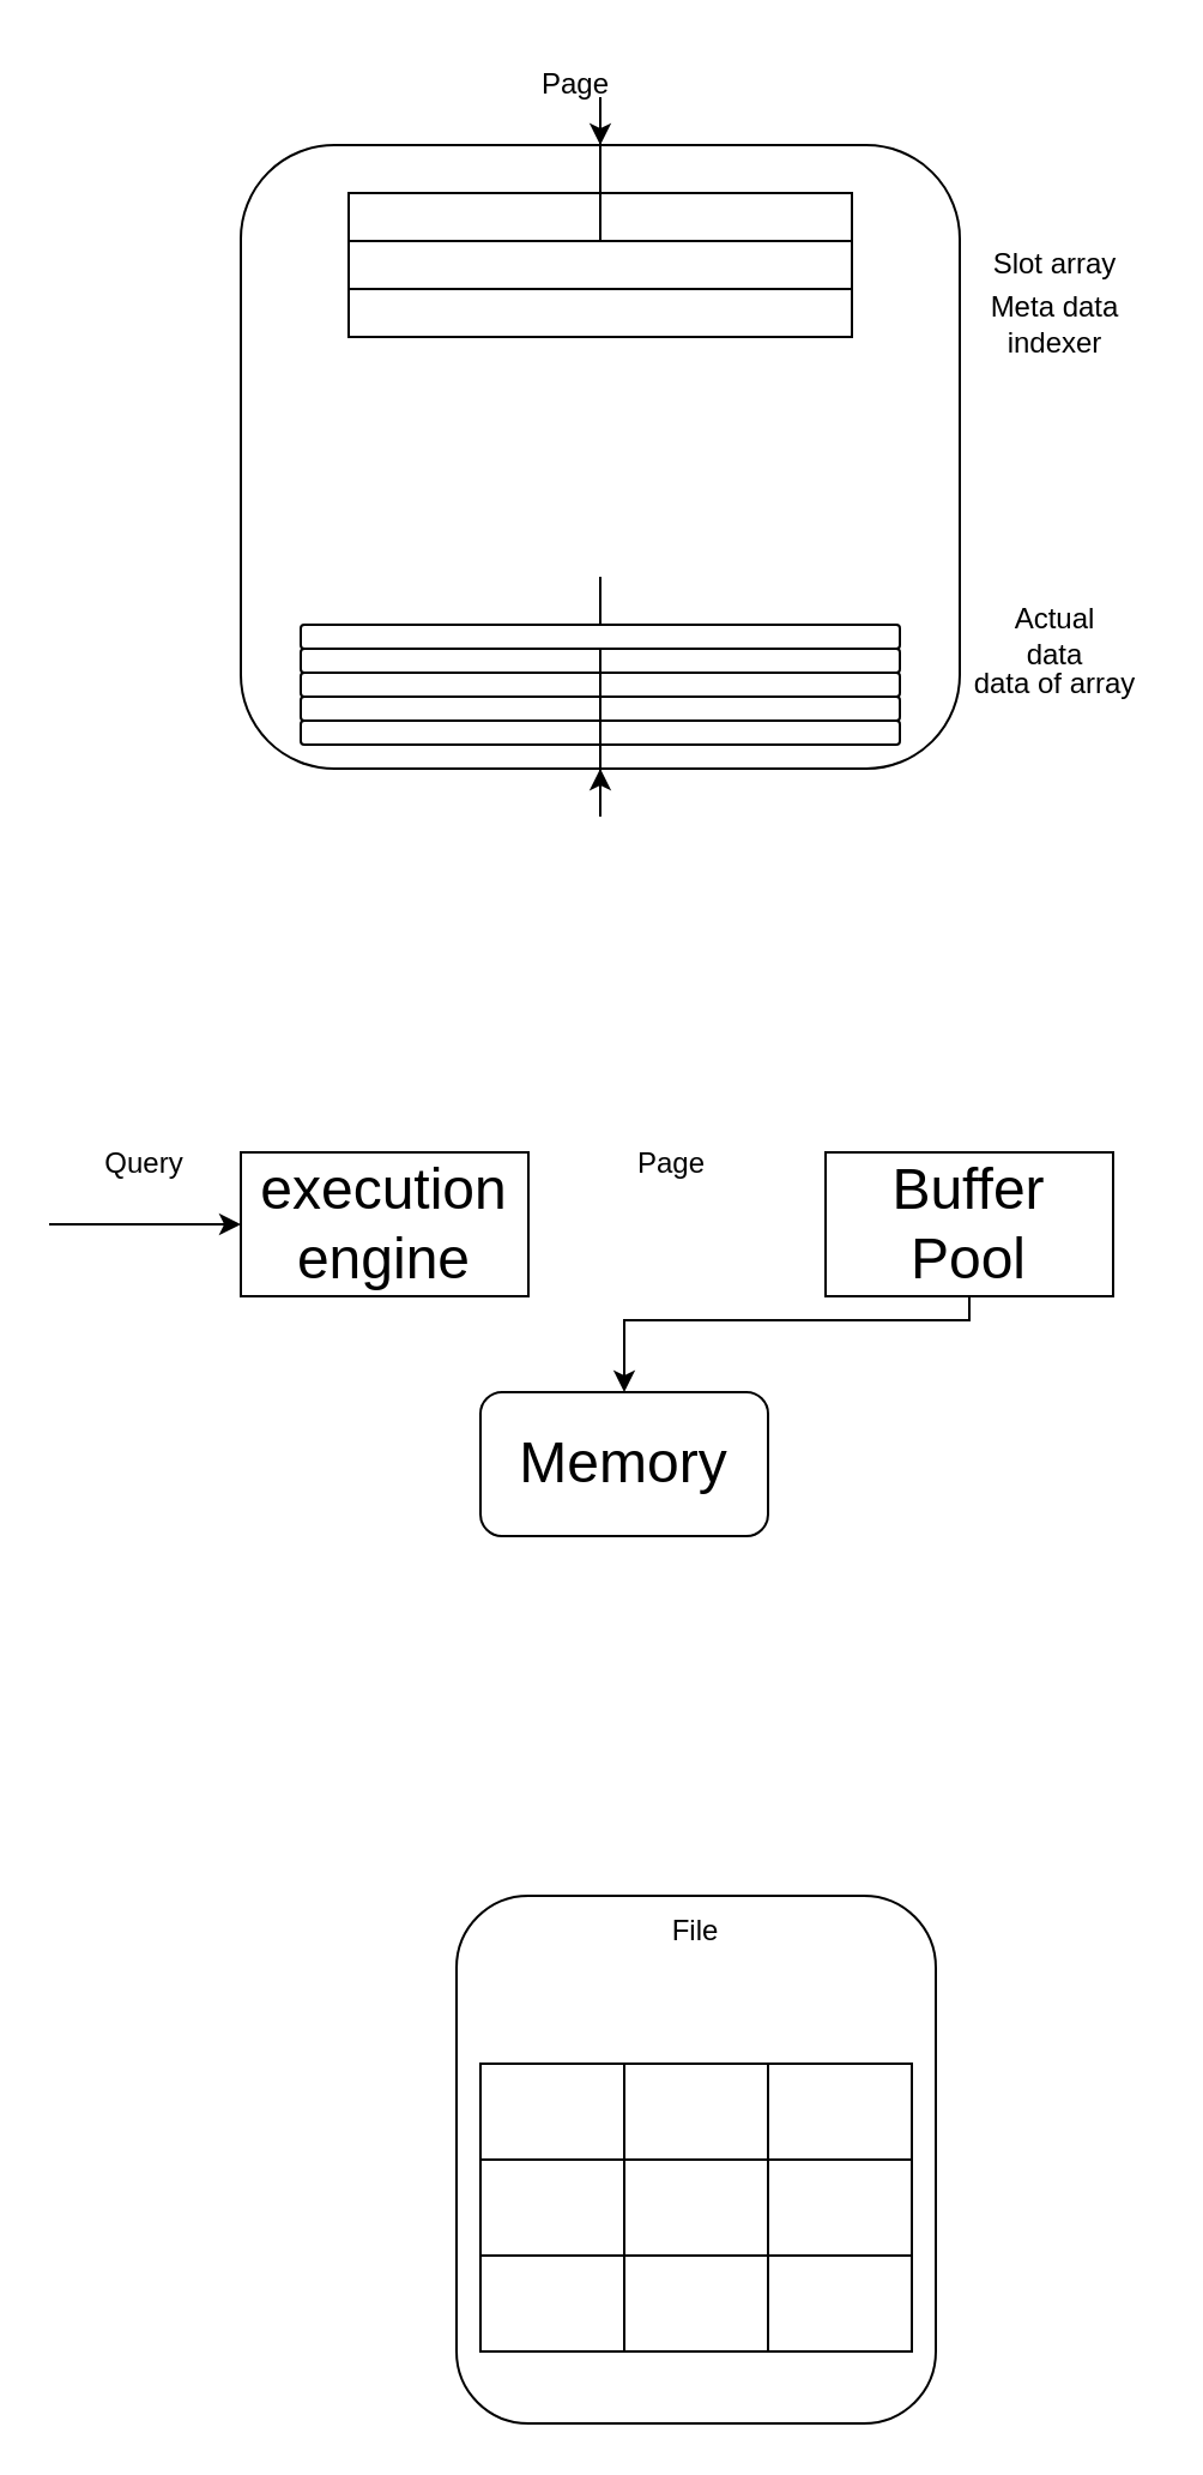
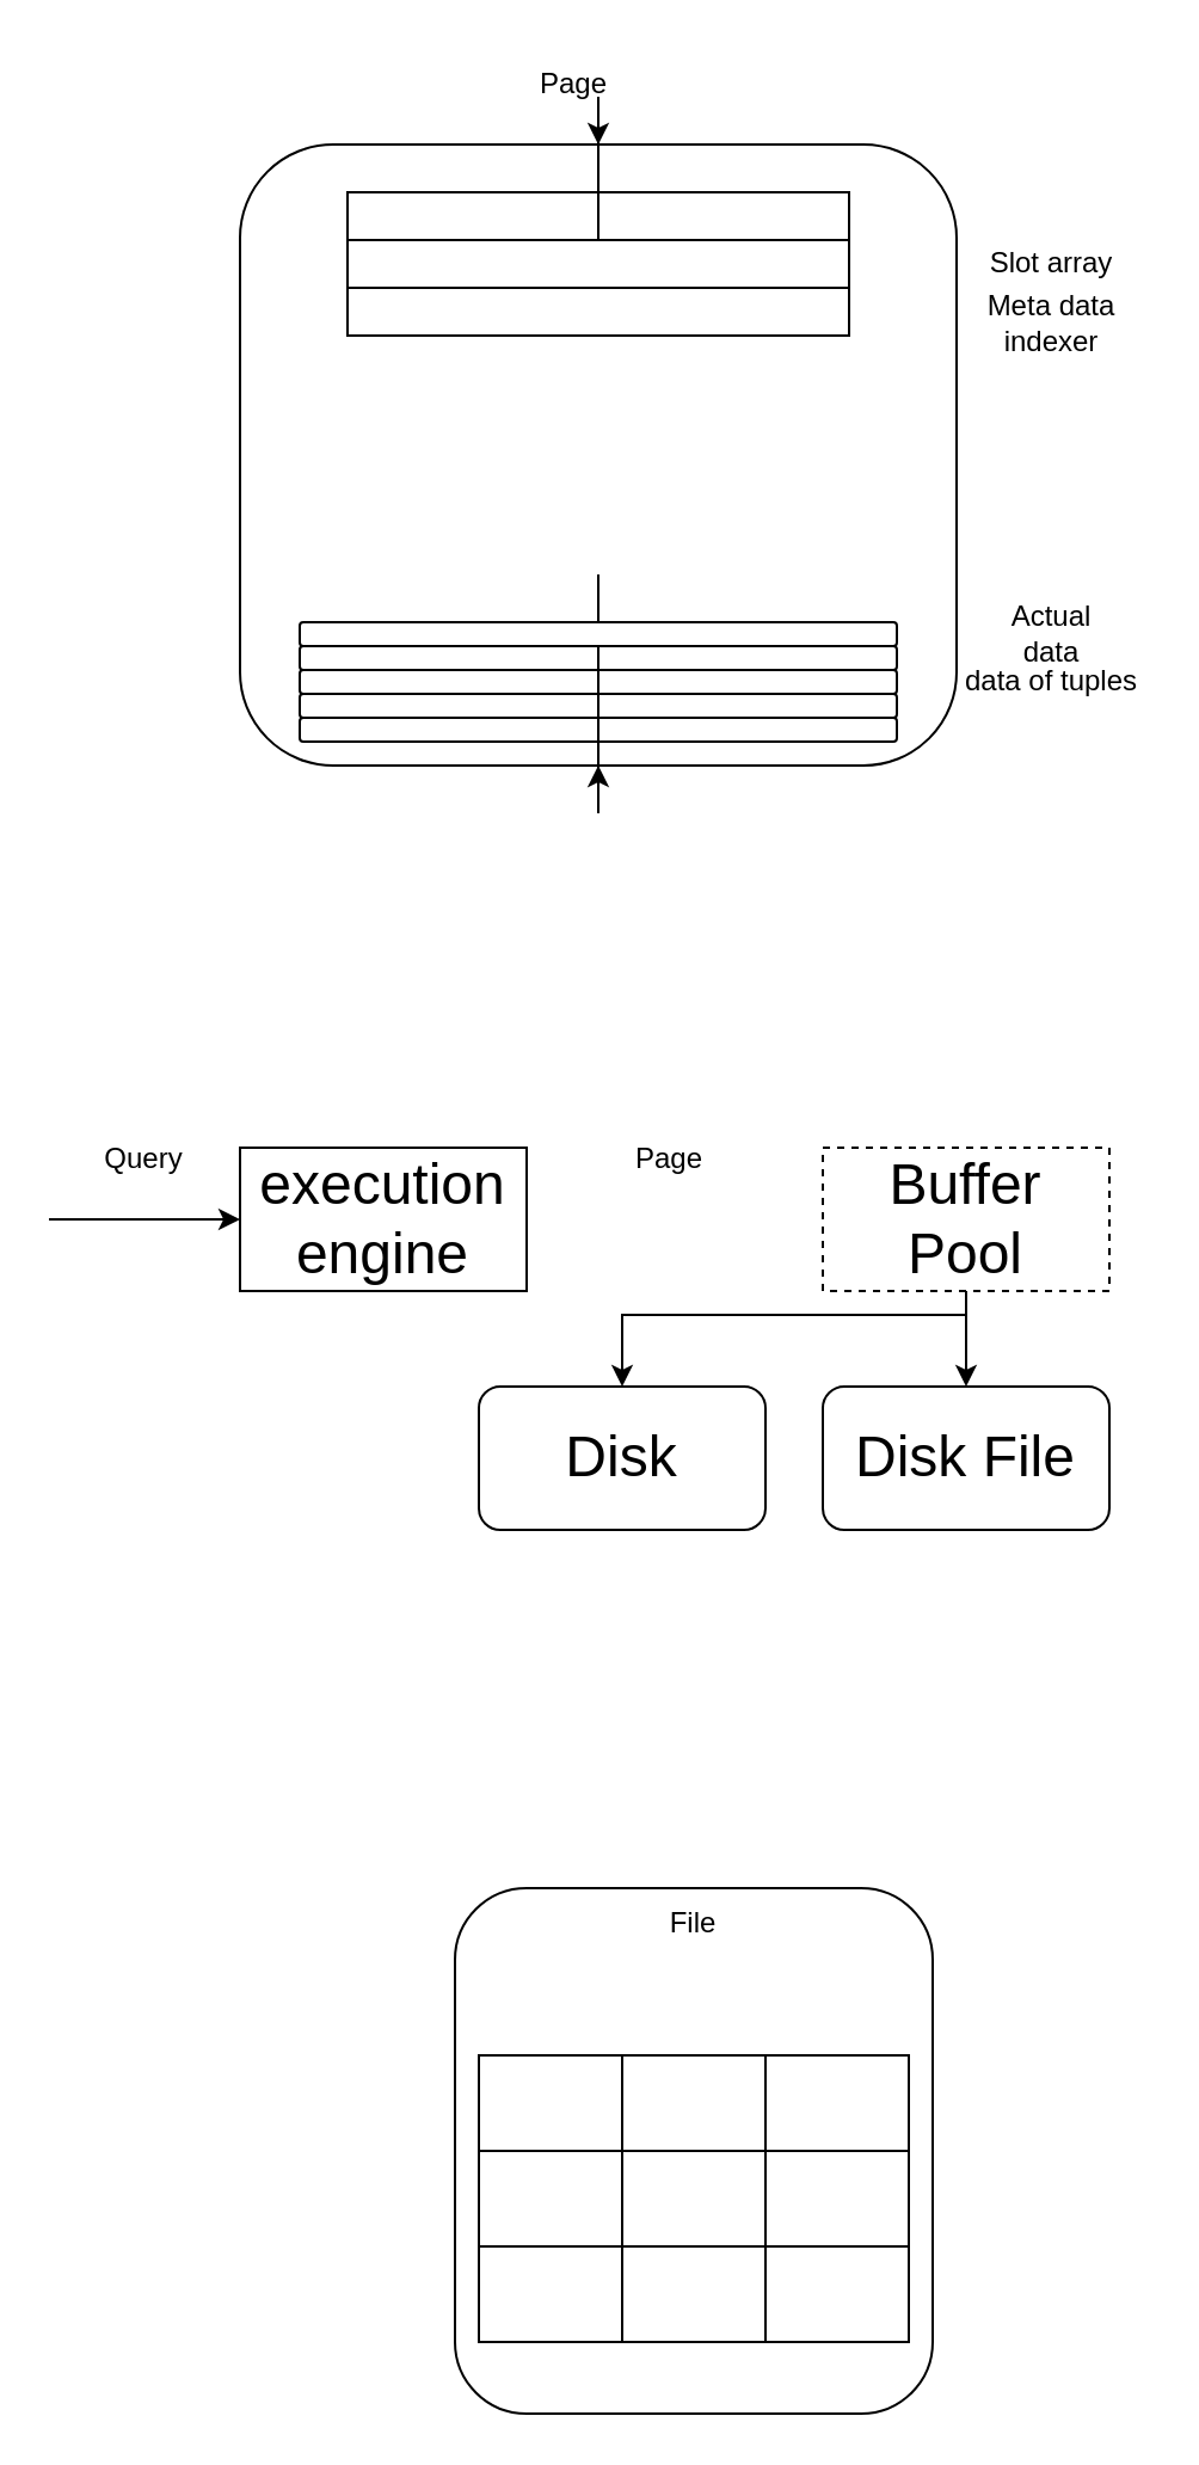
  <mxCell id="0" />
  <mxCell id="1" parent="0" />
+ <mxCell id="2" style="edgeStyle=orthogonalEdgeStyle;rounded=0;orthogonalLoop=1;jettySize=auto;html=1;" edge="1" parent="1" source="4" target="9"><mxGeometry relative="1" as="geometry"><mxPoint x="404" y="610" as="targetPoint" /></mxGeometry></mxCell>
  <mxCell id="3" style="edgeStyle=orthogonalEdgeStyle;rounded=0;orthogonalLoop=1;jettySize=auto;html=1;entryX=0.5;entryY=0;entryDx=0;entryDy=0;" edge="1" parent="1" source="4" target="10"><mxGeometry relative="1" as="geometry"><Array as="points"><mxPoint x="404" y="550" /><mxPoint x="260" y="550" /></Array></mxGeometry></mxCell>
- <mxCell id="4" value="&lt;font style=&quot;font-size: 24px;&quot;&gt;Buffer Pool&lt;/font&gt;" style="rounded=0;whiteSpace=wrap;html=1;" vertex="1" parent="1"><mxGeometry x="344" y="480" width="120" height="60" as="geometry" /></mxCell>
+ <mxCell id="4" value="&lt;font style=&quot;font-size: 24px;&quot;&gt;Buffer Pool&lt;/font&gt;" style="rounded=0;whiteSpace=wrap;html=1;dashed=1;" vertex="1" parent="1"><mxGeometry x="344" y="480" width="120" height="60" as="geometry" /></mxCell>
  <mxCell id="5" value="&lt;font style=&quot;font-size: 24px;&quot;&gt;execution engine&lt;/font&gt;" style="rounded=0;whiteSpace=wrap;html=1;" vertex="1" parent="1"><mxGeometry x="100" y="480" width="120" height="60" as="geometry" /></mxCell>
  <mxCell id="6" value="" style="endArrow=classic;html=1;rounded=0;entryX=0;entryY=0.5;entryDx=0;entryDy=0;" edge="1" parent="1" target="5"><mxGeometry width="50" height="50" relative="1" as="geometry"><mxPoint x="20" y="510" as="sourcePoint" /><mxPoint x="240" y="300" as="targetPoint" /></mxGeometry></mxCell>
  <mxCell id="7" value="Query" style="text;html=1;strokeColor=none;fillColor=none;align=center;verticalAlign=middle;whiteSpace=wrap;rounded=0;" vertex="1" parent="1"><mxGeometry x="30" y="470" width="60" height="30" as="geometry" /></mxCell>
  <mxCell id="8" value="Page" style="text;html=1;strokeColor=none;fillColor=none;align=center;verticalAlign=middle;whiteSpace=wrap;rounded=0;" vertex="1" parent="1"><mxGeometry x="250" y="470" width="60" height="30" as="geometry" /></mxCell>
- <mxCell id="10" value="&lt;font style=&quot;font-size: 24px;&quot;&gt;Memory&lt;/font&gt;" style="rounded=1;whiteSpace=wrap;html=1;" vertex="1" parent="1"><mxGeometry x="200" y="580" width="120" height="60" as="geometry" /></mxCell>
+ <mxCell id="9" value="&lt;font style=&quot;font-size: 24px;&quot;&gt;Disk File&lt;/font&gt;" style="rounded=1;whiteSpace=wrap;html=1;" vertex="1" parent="1"><mxGeometry x="344" y="580" width="120" height="60" as="geometry" /></mxCell>
+ <mxCell id="10" value="&lt;font style=&quot;font-size: 24px;&quot;&gt;Disk&lt;/font&gt;" style="rounded=1;whiteSpace=wrap;html=1;" vertex="1" parent="1"><mxGeometry x="200" y="580" width="120" height="60" as="geometry" /></mxCell>
  <mxCell id="11" value="" style="rounded=1;whiteSpace=wrap;html=1;" vertex="1" parent="1"><mxGeometry x="190" y="790" width="200" height="220" as="geometry" /></mxCell>
  <mxCell id="12" value="File" style="text;html=1;strokeColor=none;fillColor=none;align=center;verticalAlign=middle;whiteSpace=wrap;rounded=0;" vertex="1" parent="1"><mxGeometry x="260" y="790" width="60" height="30" as="geometry" /></mxCell>
  <mxCell id="13" value="" style="shape=table;startSize=0;container=1;collapsible=0;childLayout=tableLayout;fontSize=16;" vertex="1" parent="1"><mxGeometry x="200" y="860" width="180" height="120" as="geometry" /></mxCell>
  <mxCell id="14" value="" style="shape=tableRow;horizontal=0;startSize=0;swimlaneHead=0;swimlaneBody=0;strokeColor=inherit;top=0;left=0;bottom=0;right=0;collapsible=0;dropTarget=0;fillColor=none;points=[[0,0.5],[1,0.5]];portConstraint=eastwest;fontSize=16;" vertex="1" parent="13"><mxGeometry width="180" height="40" as="geometry" /></mxCell>
  <mxCell id="15" value="" style="shape=partialRectangle;html=1;whiteSpace=wrap;connectable=0;strokeColor=inherit;overflow=hidden;fillColor=none;top=0;left=0;bottom=0;right=0;pointerEvents=1;fontSize=16;" vertex="1" parent="14"><mxGeometry width="60" height="40" as="geometry"><mxRectangle width="60" height="40" as="alternateBounds" /></mxGeometry></mxCell>
  <mxCell id="16" value="" style="shape=partialRectangle;html=1;whiteSpace=wrap;connectable=0;strokeColor=inherit;overflow=hidden;fillColor=none;top=0;left=0;bottom=0;right=0;pointerEvents=1;fontSize=16;" vertex="1" parent="14"><mxGeometry x="60" width="60" height="40" as="geometry"><mxRectangle width="60" height="40" as="alternateBounds" /></mxGeometry></mxCell>
  <mxCell id="17" value="" style="shape=partialRectangle;html=1;whiteSpace=wrap;connectable=0;strokeColor=inherit;overflow=hidden;fillColor=none;top=0;left=0;bottom=0;right=0;pointerEvents=1;fontSize=16;" vertex="1" parent="14"><mxGeometry x="120" width="60" height="40" as="geometry"><mxRectangle width="60" height="40" as="alternateBounds" /></mxGeometry></mxCell>
  <mxCell id="18" value="" style="shape=tableRow;horizontal=0;startSize=0;swimlaneHead=0;swimlaneBody=0;strokeColor=inherit;top=0;left=0;bottom=0;right=0;collapsible=0;dropTarget=0;fillColor=none;points=[[0,0.5],[1,0.5]];portConstraint=eastwest;fontSize=16;" vertex="1" parent="13"><mxGeometry y="40" width="180" height="40" as="geometry" /></mxCell>
  <mxCell id="19" value="" style="shape=partialRectangle;html=1;whiteSpace=wrap;connectable=0;strokeColor=inherit;overflow=hidden;fillColor=none;top=0;left=0;bottom=0;right=0;pointerEvents=1;fontSize=16;" vertex="1" parent="18"><mxGeometry width="60" height="40" as="geometry"><mxRectangle width="60" height="40" as="alternateBounds" /></mxGeometry></mxCell>
  <mxCell id="20" value="" style="shape=partialRectangle;html=1;whiteSpace=wrap;connectable=0;strokeColor=inherit;overflow=hidden;fillColor=none;top=0;left=0;bottom=0;right=0;pointerEvents=1;fontSize=16;" vertex="1" parent="18"><mxGeometry x="60" width="60" height="40" as="geometry"><mxRectangle width="60" height="40" as="alternateBounds" /></mxGeometry></mxCell>
  <mxCell id="21" value="" style="shape=partialRectangle;html=1;whiteSpace=wrap;connectable=0;strokeColor=inherit;overflow=hidden;fillColor=none;top=0;left=0;bottom=0;right=0;pointerEvents=1;fontSize=16;" vertex="1" parent="18"><mxGeometry x="120" width="60" height="40" as="geometry"><mxRectangle width="60" height="40" as="alternateBounds" /></mxGeometry></mxCell>
  <mxCell id="22" value="" style="shape=tableRow;horizontal=0;startSize=0;swimlaneHead=0;swimlaneBody=0;strokeColor=inherit;top=0;left=0;bottom=0;right=0;collapsible=0;dropTarget=0;fillColor=none;points=[[0,0.5],[1,0.5]];portConstraint=eastwest;fontSize=16;" vertex="1" parent="13"><mxGeometry y="80" width="180" height="40" as="geometry" /></mxCell>
  <mxCell id="23" value="" style="shape=partialRectangle;html=1;whiteSpace=wrap;connectable=0;strokeColor=inherit;overflow=hidden;fillColor=none;top=0;left=0;bottom=0;right=0;pointerEvents=1;fontSize=16;" vertex="1" parent="22"><mxGeometry width="60" height="40" as="geometry"><mxRectangle width="60" height="40" as="alternateBounds" /></mxGeometry></mxCell>
  <mxCell id="24" value="" style="shape=partialRectangle;html=1;whiteSpace=wrap;connectable=0;strokeColor=inherit;overflow=hidden;fillColor=none;top=0;left=0;bottom=0;right=0;pointerEvents=1;fontSize=16;" vertex="1" parent="22"><mxGeometry x="60" width="60" height="40" as="geometry"><mxRectangle width="60" height="40" as="alternateBounds" /></mxGeometry></mxCell>
  <mxCell id="25" value="" style="shape=partialRectangle;html=1;whiteSpace=wrap;connectable=0;strokeColor=inherit;overflow=hidden;fillColor=none;top=0;left=0;bottom=0;right=0;pointerEvents=1;fontSize=16;" vertex="1" parent="22"><mxGeometry x="120" width="60" height="40" as="geometry"><mxRectangle width="60" height="40" as="alternateBounds" /></mxGeometry></mxCell>
  <mxCell id="26" value="" style="rounded=1;whiteSpace=wrap;html=1;" vertex="1" parent="1"><mxGeometry x="100" y="60" width="300" height="260" as="geometry" /></mxCell>
  <mxCell id="27" value="" style="rounded=0;whiteSpace=wrap;html=1;" vertex="1" parent="1"><mxGeometry x="145" y="80" width="210" height="20" as="geometry" /></mxCell>
  <mxCell id="28" value="" style="rounded=1;whiteSpace=wrap;html=1;" vertex="1" parent="1"><mxGeometry x="125" y="300" width="250" height="10" as="geometry" /></mxCell>
  <mxCell id="29" value="" style="rounded=1;whiteSpace=wrap;html=1;" vertex="1" parent="1"><mxGeometry x="125" y="290" width="250" height="10" as="geometry" /></mxCell>
  <mxCell id="30" value="" style="rounded=1;whiteSpace=wrap;html=1;" vertex="1" parent="1"><mxGeometry x="125" y="280" width="250" height="10" as="geometry" /></mxCell>
  <mxCell id="31" value="" style="rounded=1;whiteSpace=wrap;html=1;" vertex="1" parent="1"><mxGeometry x="125" y="270" width="250" height="10" as="geometry" /></mxCell>
  <mxCell id="32" style="edgeStyle=orthogonalEdgeStyle;rounded=0;orthogonalLoop=1;jettySize=auto;html=1;" edge="1" parent="1" source="33" target="26"><mxGeometry relative="1" as="geometry" /></mxCell>
  <mxCell id="33" value="" style="rounded=1;whiteSpace=wrap;html=1;" vertex="1" parent="1"><mxGeometry x="125" y="260" width="250" height="10" as="geometry" /></mxCell>
  <mxCell id="34" style="edgeStyle=orthogonalEdgeStyle;rounded=0;orthogonalLoop=1;jettySize=auto;html=1;" edge="1" parent="1" source="35" target="26"><mxGeometry relative="1" as="geometry" /></mxCell>
  <mxCell id="35" value="" style="rounded=0;whiteSpace=wrap;html=1;" vertex="1" parent="1"><mxGeometry x="145" y="100" width="210" height="20" as="geometry" /></mxCell>
  <mxCell id="36" value="" style="rounded=0;whiteSpace=wrap;html=1;" vertex="1" parent="1"><mxGeometry x="145" y="120" width="210" height="20" as="geometry" /></mxCell>
  <mxCell id="37" value="Page" style="text;html=1;strokeColor=none;fillColor=none;align=center;verticalAlign=middle;whiteSpace=wrap;rounded=0;" vertex="1" parent="1"><mxGeometry x="210" y="20" width="60" height="30" as="geometry" /></mxCell>
  <mxCell id="38" value="Slot array" style="text;html=1;strokeColor=none;fillColor=none;align=center;verticalAlign=middle;whiteSpace=wrap;rounded=0;" vertex="1" parent="1"><mxGeometry x="410" y="95" width="60" height="30" as="geometry" /></mxCell>
- <mxCell id="39" value="data of array" style="text;html=1;strokeColor=none;fillColor=none;align=center;verticalAlign=middle;whiteSpace=wrap;rounded=0;" vertex="1" parent="1"><mxGeometry x="400" y="270" width="80" height="30" as="geometry" /></mxCell>
+ <mxCell id="39" value="data of tuples" style="text;html=1;strokeColor=none;fillColor=none;align=center;verticalAlign=middle;whiteSpace=wrap;rounded=0;" vertex="1" parent="1"><mxGeometry x="400" y="270" width="80" height="30" as="geometry" /></mxCell>
  <mxCell id="40" value="Meta data indexer" style="text;html=1;strokeColor=none;fillColor=none;align=center;verticalAlign=middle;whiteSpace=wrap;rounded=0;" vertex="1" parent="1"><mxGeometry x="410" y="120" width="60" height="30" as="geometry" /></mxCell>
  <mxCell id="41" value="Actual data" style="text;html=1;strokeColor=none;fillColor=none;align=center;verticalAlign=middle;whiteSpace=wrap;rounded=0;" vertex="1" parent="1"><mxGeometry x="410" y="250" width="60" height="30" as="geometry" /></mxCell>
